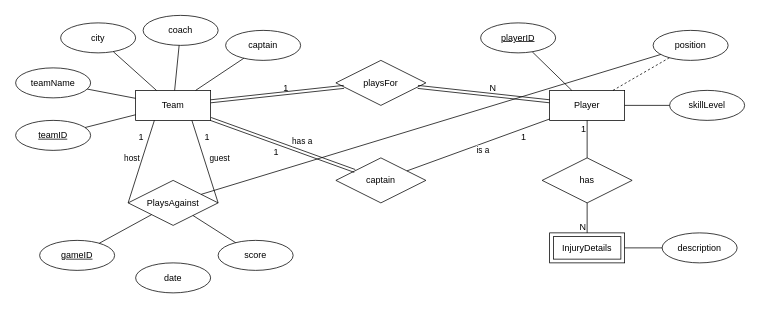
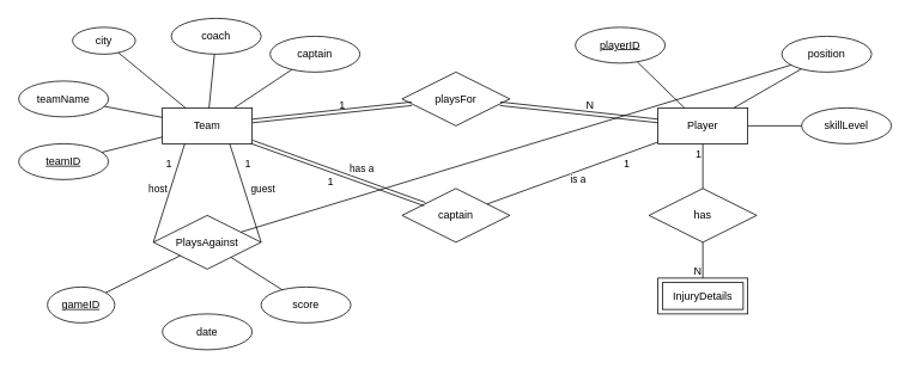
  <mxCell id="0" />
  <mxCell id="1" parent="0" />
  <mxCell id="2" value="Team" style="whiteSpace=wrap;html=1;align=center;" parent="1" vertex="1"><mxGeometry x="180" y="120" width="100" height="40" as="geometry" /></mxCell>
  <mxCell id="3" value="teamID" style="ellipse;whiteSpace=wrap;html=1;align=center;fontStyle=4;" parent="1" vertex="1"><mxGeometry x="20" y="160" width="100" height="40" as="geometry" /></mxCell>
  <mxCell id="4" value="teamName" style="ellipse;whiteSpace=wrap;html=1;align=center;" parent="1" vertex="1"><mxGeometry x="20" y="90" width="100" height="40" as="geometry" /></mxCell>
- <mxCell id="5" value="city" style="ellipse;whiteSpace=wrap;html=1;align=center;" parent="1" vertex="1"><mxGeometry x="80" y="30" width="100" height="40" as="geometry" /></mxCell>
+ <mxCell id="5" value="city" style="ellipse;whiteSpace=wrap;html=1;align=center;" parent="1" vertex="1"><mxGeometry x="80" y="30" width="70" height="30" as="geometry" /></mxCell>
  <mxCell id="6" value="coach" style="ellipse;whiteSpace=wrap;html=1;align=center;" parent="1" vertex="1"><mxGeometry x="190" y="20" width="100" height="40" as="geometry" /></mxCell>
  <mxCell id="7" value="captain" style="ellipse;whiteSpace=wrap;html=1;align=center;" parent="1" vertex="1"><mxGeometry x="300" y="40" width="100" height="40" as="geometry" /></mxCell>
  <mxCell id="8" value="" style="endArrow=none;html=1;rounded=0;" parent="1" source="3" target="2" edge="1"><mxGeometry width="50" height="50" relative="1" as="geometry"><mxPoint x="20" y="40" as="sourcePoint" /><mxPoint x="70" y="-10" as="targetPoint" /></mxGeometry></mxCell>
  <mxCell id="9" value="" style="endArrow=none;html=1;rounded=0;" parent="1" source="4" target="2" edge="1"><mxGeometry width="50" height="50" relative="1" as="geometry"><mxPoint x="130" y="150" as="sourcePoint" /><mxPoint x="190" y="150" as="targetPoint" /></mxGeometry></mxCell>
  <mxCell id="10" value="" style="endArrow=none;html=1;rounded=0;" parent="1" source="5" target="2" edge="1"><mxGeometry width="50" height="50" relative="1" as="geometry"><mxPoint x="170" y="60" as="sourcePoint" /><mxPoint x="230" y="100" as="targetPoint" /></mxGeometry></mxCell>
  <mxCell id="11" value="" style="endArrow=none;html=1;rounded=0;" parent="1" source="6" target="2" edge="1"><mxGeometry width="50" height="50" relative="1" as="geometry"><mxPoint x="180" y="70" as="sourcePoint" /><mxPoint x="215" y="130" as="targetPoint" /></mxGeometry></mxCell>
  <mxCell id="12" value="" style="endArrow=none;html=1;rounded=0;" parent="1" source="7" target="2" edge="1"><mxGeometry width="50" height="50" relative="1" as="geometry"><mxPoint x="230" y="30" as="sourcePoint" /><mxPoint x="240" y="130" as="targetPoint" /></mxGeometry></mxCell>
  <mxCell id="13" value="Player" style="whiteSpace=wrap;html=1;align=center;" parent="1" vertex="1"><mxGeometry x="732" y="120" width="100" height="40" as="geometry" /></mxCell>
  <mxCell id="14" value="playerID" style="ellipse;whiteSpace=wrap;html=1;align=center;fontStyle=4;" parent="1" vertex="1"><mxGeometry x="640" y="30" width="100" height="40" as="geometry" /></mxCell>
  <mxCell id="15" value="position" style="ellipse;whiteSpace=wrap;html=1;align=center;" parent="1" vertex="1"><mxGeometry x="870" y="40" width="100" height="40" as="geometry" /></mxCell>
  <mxCell id="16" value="skillLevel" style="ellipse;whiteSpace=wrap;html=1;align=center;" parent="1" vertex="1"><mxGeometry x="892" y="120" width="100" height="40" as="geometry" /></mxCell>
  <mxCell id="17" value="" style="endArrow=none;html=1;rounded=0;" parent="1" source="14" target="13" edge="1"><mxGeometry width="50" height="50" relative="1" as="geometry"><mxPoint x="690" y="250" as="sourcePoint" /><mxPoint x="720" y="210" as="targetPoint" /></mxGeometry></mxCell>
- <mxCell id="18" value="" style="endArrow=none;html=1;rounded=0;dashed=1;" parent="1" source="15" target="13" edge="1"><mxGeometry width="50" height="50" relative="1" as="geometry"><mxPoint x="710" y="270" as="sourcePoint" /><mxPoint x="740" y="230" as="targetPoint" /></mxGeometry></mxCell>
+ <mxCell id="18" value="" style="endArrow=none;html=1;rounded=0;" parent="1" source="15" target="13" edge="1"><mxGeometry width="50" height="50" relative="1" as="geometry"><mxPoint x="710" y="270" as="sourcePoint" /><mxPoint x="740" y="230" as="targetPoint" /></mxGeometry></mxCell>
  <mxCell id="19" value="" style="endArrow=none;html=1;rounded=0;" parent="1" source="16" target="13" edge="1"><mxGeometry width="50" height="50" relative="1" as="geometry"><mxPoint x="720" y="280" as="sourcePoint" /><mxPoint x="750" y="240" as="targetPoint" /></mxGeometry></mxCell>
  <mxCell id="20" value="InjuryDetails" style="shape=ext;margin=3;double=1;whiteSpace=wrap;html=1;align=center;" parent="1" vertex="1"><mxGeometry x="732" y="310" width="100" height="40" as="geometry" /></mxCell>
  <mxCell id="21" value="has" style="shape=rhombus;perimeter=rhombusPerimeter;whiteSpace=wrap;html=1;align=center;" parent="1" vertex="1"><mxGeometry x="722" y="210" width="120" height="60" as="geometry" /></mxCell>
  <mxCell id="22" value="PlaysAgainst" style="shape=rhombus;perimeter=rhombusPerimeter;whiteSpace=wrap;html=1;align=center;" parent="1" vertex="1"><mxGeometry x="170" y="240" width="120" height="60" as="geometry" /></mxCell>
  <mxCell id="23" value="" style="endArrow=none;html=1;rounded=0;entryX=0.25;entryY=1;entryDx=0;entryDy=0;exitX=0;exitY=0.5;exitDx=0;exitDy=0;" parent="1" source="22" target="2" edge="1"><mxGeometry relative="1" as="geometry"><mxPoint x="170" y="230" as="sourcePoint" /><mxPoint x="330" y="230" as="targetPoint" /></mxGeometry></mxCell>
  <mxCell id="24" value="1" style="resizable=0;html=1;whiteSpace=wrap;align=right;verticalAlign=bottom;" parent="23" connectable="0" vertex="1"><mxGeometry x="1" relative="1" as="geometry"><mxPoint x="-13" y="30" as="offset" /></mxGeometry></mxCell>
  <mxCell id="25" value="host" style="edgeLabel;html=1;align=center;verticalAlign=middle;resizable=0;points=[];" parent="23" vertex="1" connectable="0"><mxGeometry x="0.299" y="-1" relative="1" as="geometry"><mxPoint x="-19" y="11" as="offset" /></mxGeometry></mxCell>
  <mxCell id="26" value="guest" style="endArrow=none;html=1;rounded=0;entryX=0.75;entryY=1;entryDx=0;entryDy=0;exitX=1;exitY=0.5;exitDx=0;exitDy=0;" parent="1" source="22" target="2" edge="1"><mxGeometry x="-0.02" y="-20" relative="1" as="geometry"><mxPoint x="244" y="290" as="sourcePoint" /><mxPoint x="241" y="170" as="targetPoint" /><mxPoint as="offset" /></mxGeometry></mxCell>
  <mxCell id="27" value="1" style="resizable=0;html=1;whiteSpace=wrap;align=right;verticalAlign=bottom;" parent="26" connectable="0" vertex="1"><mxGeometry x="1" relative="1" as="geometry"><mxPoint x="25" y="30" as="offset" /></mxGeometry></mxCell>
  <mxCell id="28" value="date" style="ellipse;whiteSpace=wrap;html=1;align=center;" parent="1" vertex="1"><mxGeometry x="180" y="350" width="100" height="40" as="geometry" /></mxCell>
- <mxCell id="29" value="gameID" style="ellipse;whiteSpace=wrap;html=1;align=center;fontStyle=4;" parent="1" vertex="1"><mxGeometry x="52" y="320" width="100" height="40" as="geometry" /></mxCell>
+ <mxCell id="29" value="gameID" style="ellipse;whiteSpace=wrap;html=1;align=center;fontStyle=4;" parent="1" vertex="1"><mxGeometry x="52" y="320" width="75" height="40" as="geometry" /></mxCell>
  <mxCell id="30" value="score" style="ellipse;whiteSpace=wrap;html=1;align=center;" parent="1" vertex="1"><mxGeometry x="290" y="320" width="100" height="40" as="geometry" /></mxCell>
  <mxCell id="31" value="" style="endArrow=none;html=1;rounded=0;" parent="1" source="22" target="30" edge="1"><mxGeometry width="50" height="50" relative="1" as="geometry"><mxPoint x="0" y="480" as="sourcePoint" /><mxPoint x="50" y="430" as="targetPoint" /></mxGeometry></mxCell>
  <mxCell id="32" value="" style="endArrow=none;html=1;rounded=0;" parent="1" source="22" target="15" edge="1"><mxGeometry width="50" height="50" relative="1" as="geometry"><mxPoint x="10" y="490" as="sourcePoint" /><mxPoint x="60" y="440" as="targetPoint" /></mxGeometry></mxCell>
  <mxCell id="33" value="" style="endArrow=none;html=1;rounded=0;" parent="1" source="22" target="29" edge="1"><mxGeometry width="50" height="50" relative="1" as="geometry"><mxPoint x="20" y="500" as="sourcePoint" /><mxPoint x="70" y="450" as="targetPoint" /></mxGeometry></mxCell>
  <mxCell id="34" value="" style="endArrow=none;html=1;rounded=0;" parent="1" source="21" target="13" edge="1"><mxGeometry relative="1" as="geometry"><mxPoint x="610" y="460" as="sourcePoint" /><mxPoint x="770" y="460" as="targetPoint" /></mxGeometry></mxCell>
  <mxCell id="35" value="1" style="resizable=0;html=1;whiteSpace=wrap;align=right;verticalAlign=bottom;" parent="34" connectable="0" vertex="1"><mxGeometry x="1" relative="1" as="geometry"><mxPoint y="20" as="offset" /></mxGeometry></mxCell>
  <mxCell id="36" value="" style="endArrow=none;html=1;rounded=0;" parent="1" source="21" target="20" edge="1"><mxGeometry relative="1" as="geometry"><mxPoint x="710" y="390" as="sourcePoint" /><mxPoint x="870" y="310" as="targetPoint" /></mxGeometry></mxCell>
  <mxCell id="37" value="N" style="resizable=0;html=1;whiteSpace=wrap;align=right;verticalAlign=bottom;" parent="36" connectable="0" vertex="1"><mxGeometry x="1" relative="1" as="geometry" /></mxCell>
  <mxCell id="38" value="playsFor" style="shape=rhombus;perimeter=rhombusPerimeter;whiteSpace=wrap;html=1;align=center;" parent="1" vertex="1"><mxGeometry x="447" y="80" width="120" height="60" as="geometry" /></mxCell>
  <mxCell id="39" value="" style="shape=link;html=1;rounded=0;" parent="1" source="38" target="2" edge="1"><mxGeometry relative="1" as="geometry"><mxPoint x="290" y="140" as="sourcePoint" /><mxPoint x="450" y="140" as="targetPoint" /></mxGeometry></mxCell>
  <mxCell id="40" value="1" style="resizable=0;html=1;whiteSpace=wrap;align=right;verticalAlign=bottom;" parent="39" connectable="0" vertex="1"><mxGeometry x="1" relative="1" as="geometry"><mxPoint x="105" y="-10" as="offset" /></mxGeometry></mxCell>
  <mxCell id="41" value="" style="shape=link;html=1;rounded=0;" parent="1" source="38" target="13" edge="1"><mxGeometry relative="1" as="geometry"><mxPoint x="580" y="170" as="sourcePoint" /><mxPoint x="740" y="170" as="targetPoint" /></mxGeometry></mxCell>
  <mxCell id="42" value="N" style="resizable=0;html=1;whiteSpace=wrap;align=right;verticalAlign=bottom;" parent="41" connectable="0" vertex="1"><mxGeometry x="1" relative="1" as="geometry"><mxPoint x="-70" y="-10" as="offset" /></mxGeometry></mxCell>
  <mxCell id="43" value="captain" style="shape=rhombus;perimeter=rhombusPerimeter;whiteSpace=wrap;html=1;align=center;" parent="1" vertex="1"><mxGeometry x="447" y="210" width="120" height="60" as="geometry" /></mxCell>
  <mxCell id="44" value="" style="shape=link;html=1;rounded=0;" parent="1" source="43" target="2" edge="1"><mxGeometry relative="1" as="geometry"><mxPoint x="310" y="190" as="sourcePoint" /><mxPoint x="470" y="190" as="targetPoint" /></mxGeometry></mxCell>
  <mxCell id="45" value="1" style="resizable=0;html=1;whiteSpace=wrap;align=right;verticalAlign=bottom;" parent="44" connectable="0" vertex="1"><mxGeometry x="1" relative="1" as="geometry"><mxPoint x="92" y="52" as="offset" /></mxGeometry></mxCell>
  <mxCell id="46" value="has a" style="edgeLabel;html=1;align=center;verticalAlign=middle;resizable=0;points=[];rotation=0;" parent="44" vertex="1" connectable="0"><mxGeometry x="0.072" y="-3" relative="1" as="geometry"><mxPoint x="32" as="offset" /></mxGeometry></mxCell>
  <mxCell id="47" value="is a" style="endArrow=none;html=1;rounded=0;" parent="1" source="43" target="13" edge="1"><mxGeometry x="0.023" y="-9" relative="1" as="geometry"><mxPoint x="540" y="310" as="sourcePoint" /><mxPoint x="700" y="310" as="targetPoint" /><mxPoint as="offset" /></mxGeometry></mxCell>
  <mxCell id="48" value="1" style="resizable=0;html=1;whiteSpace=wrap;align=right;verticalAlign=bottom;" parent="47" connectable="0" vertex="1"><mxGeometry x="1" relative="1" as="geometry"><mxPoint x="-30" y="32" as="offset" /></mxGeometry></mxCell>
- <mxCell id="49" value="description" style="ellipse;whiteSpace=wrap;html=1;align=center;" parent="1" vertex="1"><mxGeometry x="882" y="310" width="100" height="40" as="geometry" /></mxCell>
- <mxCell id="50" value="" style="endArrow=none;html=1;rounded=0;" parent="1" source="20" target="49" edge="1"><mxGeometry width="50" height="50" relative="1" as="geometry"><mxPoint x="822" y="440" as="sourcePoint" /><mxPoint x="872" y="390" as="targetPoint" /></mxGeometry></mxCell>
